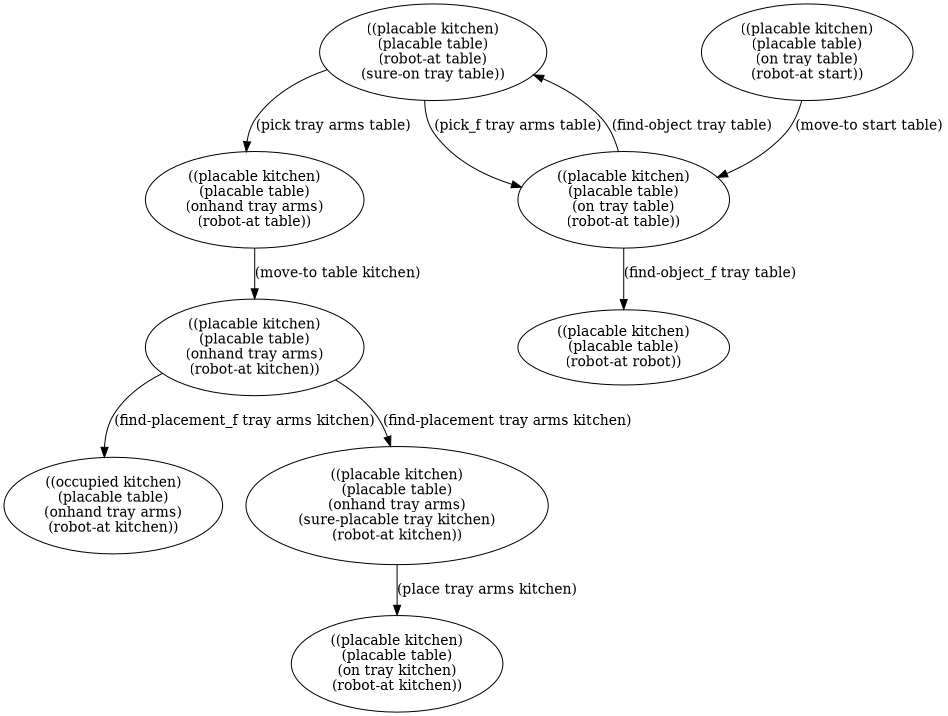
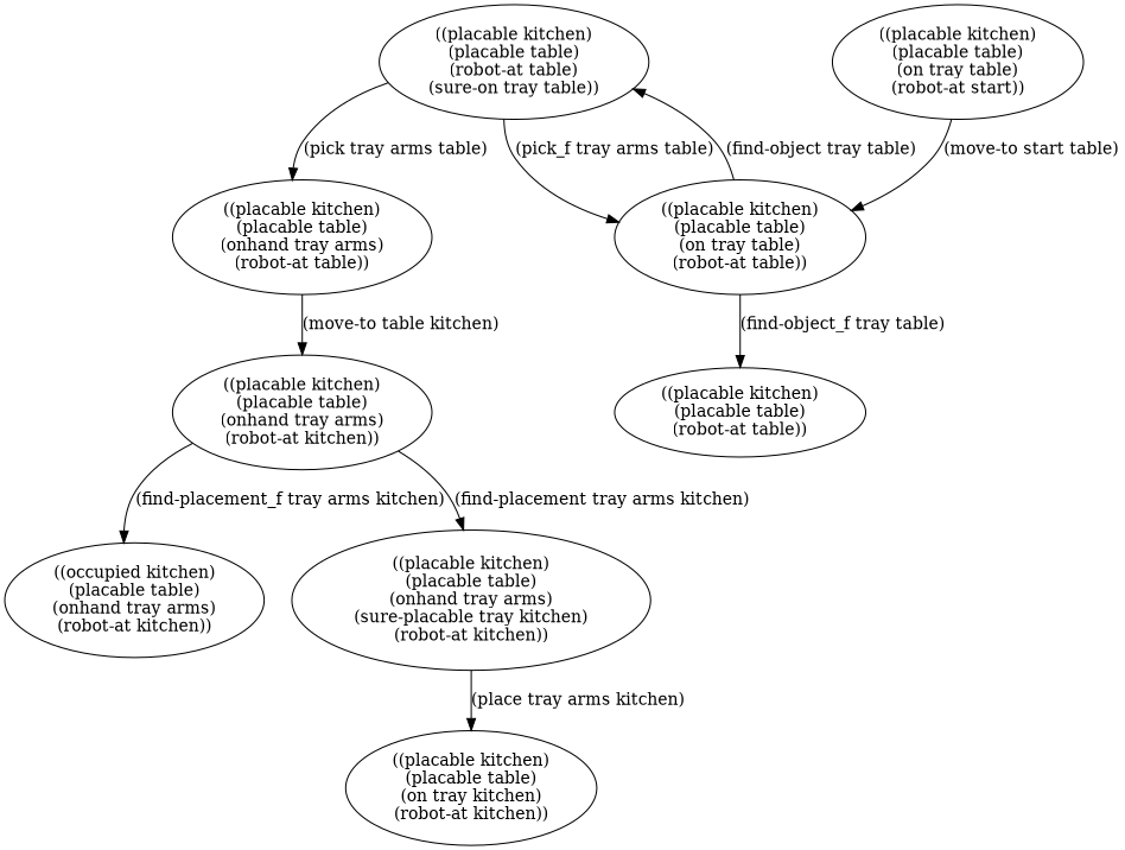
  digraph {
    n1 [label="((occupied kitchen)\n(placable table)\n(onhand tray arms)\n(robot-at kitchen))"]
-   n2 [label="((placable kitchen)\n(placable table)\n(robot-at robot))"]
+   n2 [label="((placable kitchen)\n(placable table)\n(robot-at table))"]
    n3 [label="((placable kitchen)\n(placable table)\n(on tray kitchen)\n(robot-at kitchen))"]
    n4 [label="((placable kitchen)\n(placable table)\n(onhand tray arms)\n(sure-placable tray kitchen)\n(robot-at kitchen))"]
    n5 [label="((placable kitchen)\n(placable table)\n(onhand tray arms)\n(robot-at kitchen))"]
    n6 [label="((placable kitchen)\n(placable table)\n(onhand tray arms)\n(robot-at table))"]
    n7 [label="((placable kitchen)\n(placable table)\n(robot-at table)\n(sure-on tray table))"]
    n8 [label="((placable kitchen)\n(placable table)\n(on tray table)\n(robot-at table))"]
    n9 [label="((placable kitchen)\n(placable table)\n(on tray table)\n(robot-at start))"]
    n4 -> n3 [label="(place tray arms kitchen)"]
    n5 -> n1 [label="(find-placement_f tray arms kitchen)"]
    n5 -> n4 [label="(find-placement tray arms kitchen)"]
    n6 -> n5 [label="(move-to table kitchen)"]
    n7 -> n6 [label="(pick tray arms table)"]
    n7 -> n8 [label="(pick_f tray arms table)"]
    n8 -> n2 [label="(find-object_f tray table)"]
    n8 -> n7 [label="(find-object tray table)"]
    n9 -> n8 [label="(move-to start table)"]
  }
